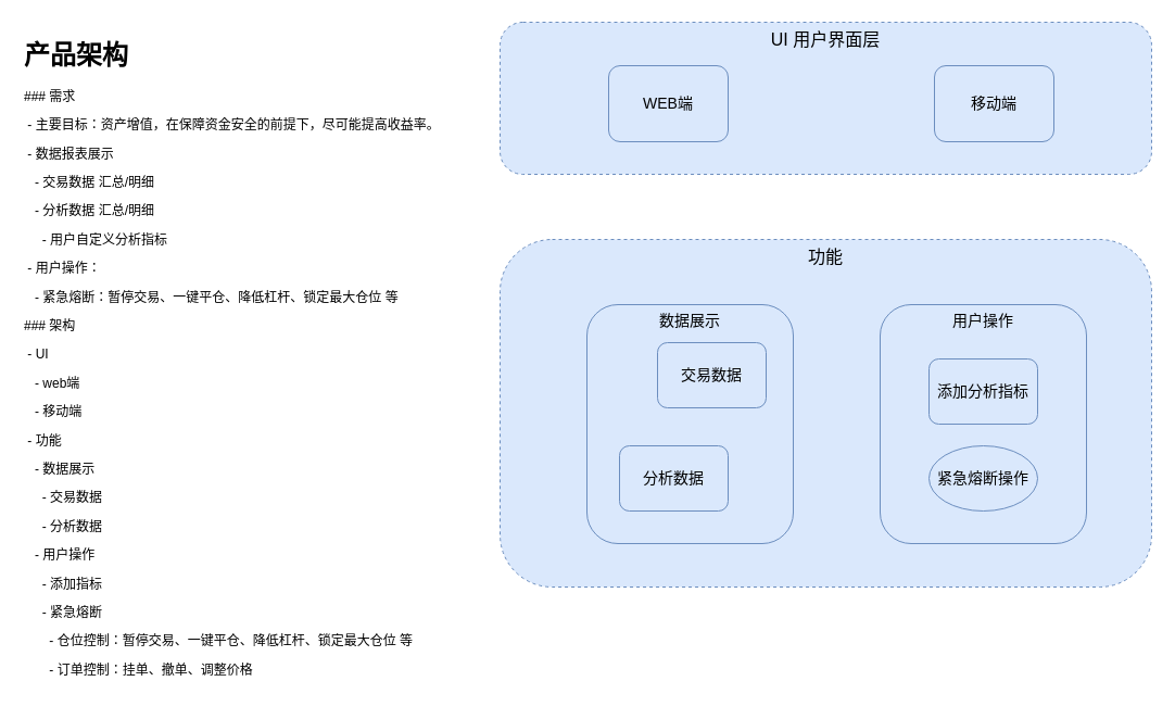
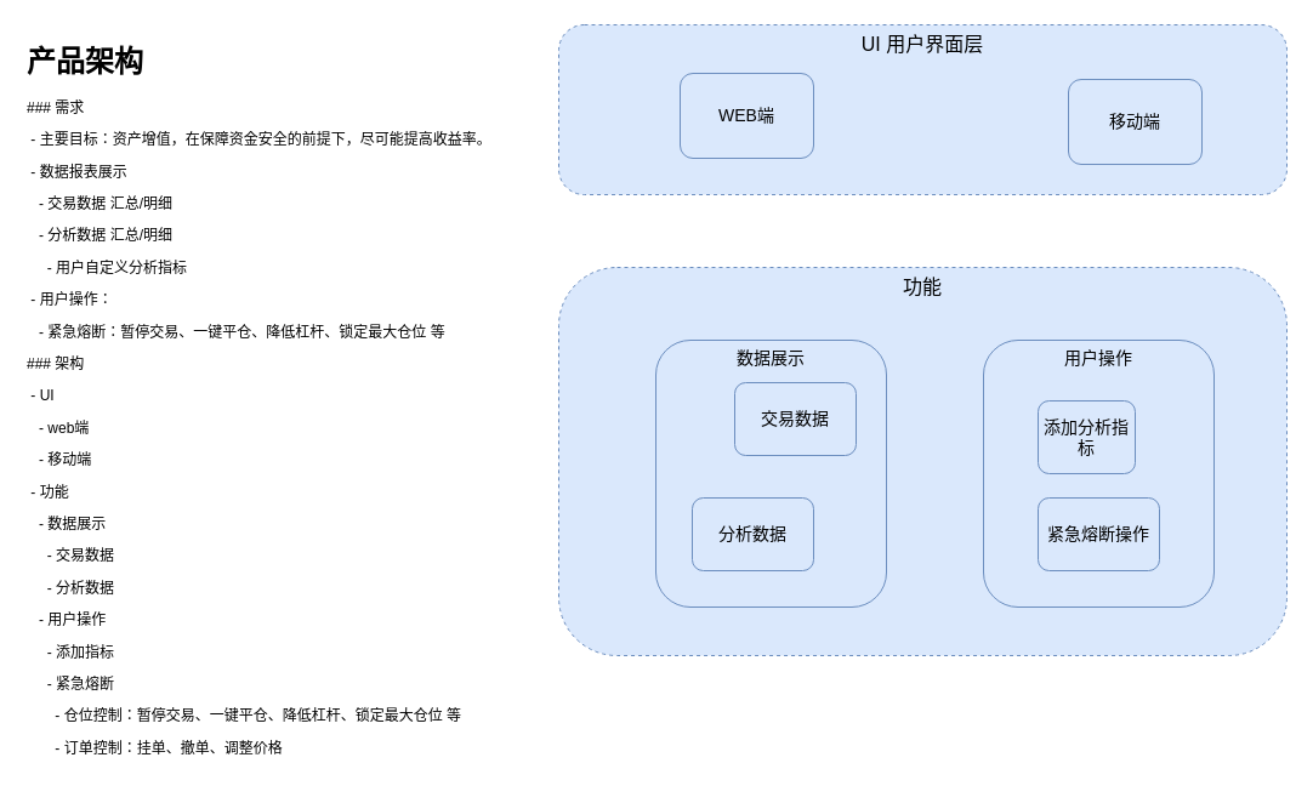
  <mxCell id="0" />
  <mxCell id="1" parent="0" />
  <mxCell id="2" value="功能" style="rounded=1;whiteSpace=wrap;html=1;fillColor=#dae8fc;strokeColor=#6c8ebf;fontColor=#000000;fontSize=16;fontFamily=Helvetica;verticalAlign=top;dashed=1;" parent="1" vertex="1"><mxGeometry x="460" y="220" width="600" height="320" as="geometry" /></mxCell>
  <mxCell id="3" value="&lt;font face=&quot;Helvetica&quot;&gt;UI&amp;nbsp;&lt;/font&gt;&lt;span style=&quot;font-family: Sy8tqLKlV03e3ipVPrkG; background-color: initial;&quot;&gt;用户界面层&lt;/span&gt;" style="rounded=1;whiteSpace=wrap;html=1;fillColor=#dae8fc;strokeColor=#6c8ebf;fontColor=#000000;fontSize=16;fontFamily=Helvetica;dashed=1;horizontal=1;verticalAlign=top;" parent="1" vertex="1"><mxGeometry x="460" width="600" height="140" as="geometry" y="20" /></mxCell>
  <mxCell id="4" value="数据展示" style="rounded=1;whiteSpace=wrap;html=1;fillColor=#dae8fc;strokeColor=#6c8ebf;fontColor=#000000;fontSize=14;fontFamily=Helvetica;verticalAlign=top;" parent="1" vertex="1"><mxGeometry x="540" y="280" width="190" height="220" as="geometry" /></mxCell>
  <mxCell id="5" value="交易数据" style="rounded=1;whiteSpace=wrap;html=1;fillColor=#dae8fc;strokeColor=#6c8ebf;fontColor=#000000;fontSize=14;fontFamily=Helvetica;" parent="1" vertex="1"><mxGeometry x="605" y="315" width="100" height="60" as="geometry" /></mxCell>
  <mxCell id="6" value="分析数据" style="rounded=1;whiteSpace=wrap;html=1;fillColor=#dae8fc;strokeColor=#6c8ebf;fontColor=#000000;fontSize=14;fontFamily=Helvetica;" parent="1" vertex="1"><mxGeometry x="570" y="410" width="100" height="60" as="geometry" /></mxCell>
  <mxCell id="7" value="&lt;h1 style=&quot;margin-top: 0px;&quot;&gt;产品架构&lt;/h1&gt;&lt;p&gt;### 需求&lt;/p&gt;&lt;p&gt;&amp;nbsp;- 主要目标：资产增值，在保障资金安全的前提下，尽可能提高收益率。&lt;/p&gt;&lt;p&gt;&amp;nbsp;- 数据报表展示&lt;/p&gt;&lt;p&gt;&amp;nbsp; &amp;nbsp;- 交易数据 汇总/明细&lt;/p&gt;&lt;p&gt;&amp;nbsp; &amp;nbsp;- 分析数据 汇总/明细&lt;/p&gt;&lt;p&gt;&amp;nbsp; &amp;nbsp; &amp;nbsp;- 用户自定义分析指标&lt;/p&gt;&lt;p&gt;&amp;nbsp;- 用户操作：&lt;/p&gt;&lt;p&gt;&amp;nbsp; &amp;nbsp;- 紧急熔断：暂停交易、一键平仓、降低杠杆、锁定最大仓位 等&lt;/p&gt;&lt;p&gt;### 架构&lt;/p&gt;&lt;p&gt;&amp;nbsp;- UI&lt;/p&gt;&lt;p&gt;&amp;nbsp; &amp;nbsp;- web端&lt;/p&gt;&lt;p&gt;&amp;nbsp; &amp;nbsp;- 移动端&lt;/p&gt;&lt;p&gt;&amp;nbsp;- 功能&lt;/p&gt;&lt;p&gt;&amp;nbsp; &amp;nbsp;- 数据展示&lt;/p&gt;&lt;p&gt;&amp;nbsp; &amp;nbsp; &amp;nbsp;- 交易数据&lt;/p&gt;&lt;p&gt;&amp;nbsp; &amp;nbsp; &amp;nbsp;- 分析数据&lt;/p&gt;&lt;p&gt;&amp;nbsp; &amp;nbsp;- 用户操作&lt;/p&gt;&lt;p&gt;&amp;nbsp; &amp;nbsp; &amp;nbsp;- 添加指标&lt;/p&gt;&lt;p&gt;&amp;nbsp; &amp;nbsp; &amp;nbsp;- 紧急熔断&lt;/p&gt;&lt;p&gt;&amp;nbsp; &amp;nbsp; &amp;nbsp; &amp;nbsp;- 仓位控制：暂停交易、一键平仓、降低杠杆、锁定最大仓位 等&lt;/p&gt;&lt;p&gt;&amp;nbsp; &amp;nbsp; &amp;nbsp; &amp;nbsp;- 订单控制：挂单、撤单、调整价格&lt;/p&gt;" style="text;html=1;whiteSpace=wrap;overflow=hidden;rounded=0;" vertex="1" parent="1"><mxGeometry x="20" y="30" width="400" height="610" as="geometry" /></mxCell>
  <mxCell id="8" value="WEB端" style="rounded=1;whiteSpace=wrap;html=1;fillColor=#dae8fc;strokeColor=#6c8ebf;fontColor=#000000;fontSize=14;fontFamily=Helvetica;verticalAlign=middle;" vertex="1" parent="1"><mxGeometry x="560" y="60" width="110" height="70" as="geometry" /></mxCell>
- <mxCell id="9" value="移动端" style="rounded=1;whiteSpace=wrap;html=1;fillColor=#dae8fc;strokeColor=#6c8ebf;fontColor=#000000;fontSize=14;fontFamily=Helvetica;verticalAlign=middle;" vertex="1" parent="1"><mxGeometry x="860" y="60" width="110" height="70" as="geometry" /></mxCell>
+ <mxCell id="9" value="移动端" style="rounded=1;whiteSpace=wrap;html=1;fillColor=#dae8fc;strokeColor=#6c8ebf;fontColor=#000000;fontSize=14;fontFamily=Helvetica;verticalAlign=middle;" vertex="1" parent="1"><mxGeometry x="880" y="65" width="110" height="70" as="geometry" /></mxCell>
  <mxCell id="10" value="用户操作" style="rounded=1;whiteSpace=wrap;html=1;fillColor=#dae8fc;strokeColor=#6c8ebf;fontColor=#000000;fontSize=14;fontFamily=Helvetica;verticalAlign=top;" vertex="1" parent="1"><mxGeometry x="810" y="280" width="190" height="220" as="geometry" /></mxCell>
- <mxCell id="11" value="添加分析指标" style="rounded=1;whiteSpace=wrap;html=1;fillColor=#dae8fc;strokeColor=#6c8ebf;fontColor=#000000;fontSize=14;fontFamily=Helvetica;" vertex="1" parent="1"><mxGeometry x="855" y="330" width="100" height="60" as="geometry" /></mxCell>
- <mxCell id="12" value="紧急熔断操作" style="ellipse;whiteSpace=wrap;html=1;fillColor=#dae8fc;strokeColor=#6c8ebf;fontColor=#000000;fontSize=14;fontFamily=Helvetica;" vertex="1" parent="1"><mxGeometry x="855" y="410" width="100" height="60" as="geometry" /></mxCell>
+ <mxCell id="11" value="添加分析指标" style="rounded=1;whiteSpace=wrap;html=1;fillColor=#dae8fc;strokeColor=#6c8ebf;fontColor=#000000;fontSize=14;fontFamily=Helvetica;" vertex="1" parent="1"><mxGeometry x="855" y="330" width="80" height="60" as="geometry" /></mxCell>
+ <mxCell id="12" value="紧急熔断操作" style="rounded=1;whiteSpace=wrap;html=1;fillColor=#dae8fc;strokeColor=#6c8ebf;fontColor=#000000;fontSize=14;fontFamily=Helvetica;" vertex="1" parent="1"><mxGeometry x="855" y="410" width="100" height="60" as="geometry" /></mxCell>
